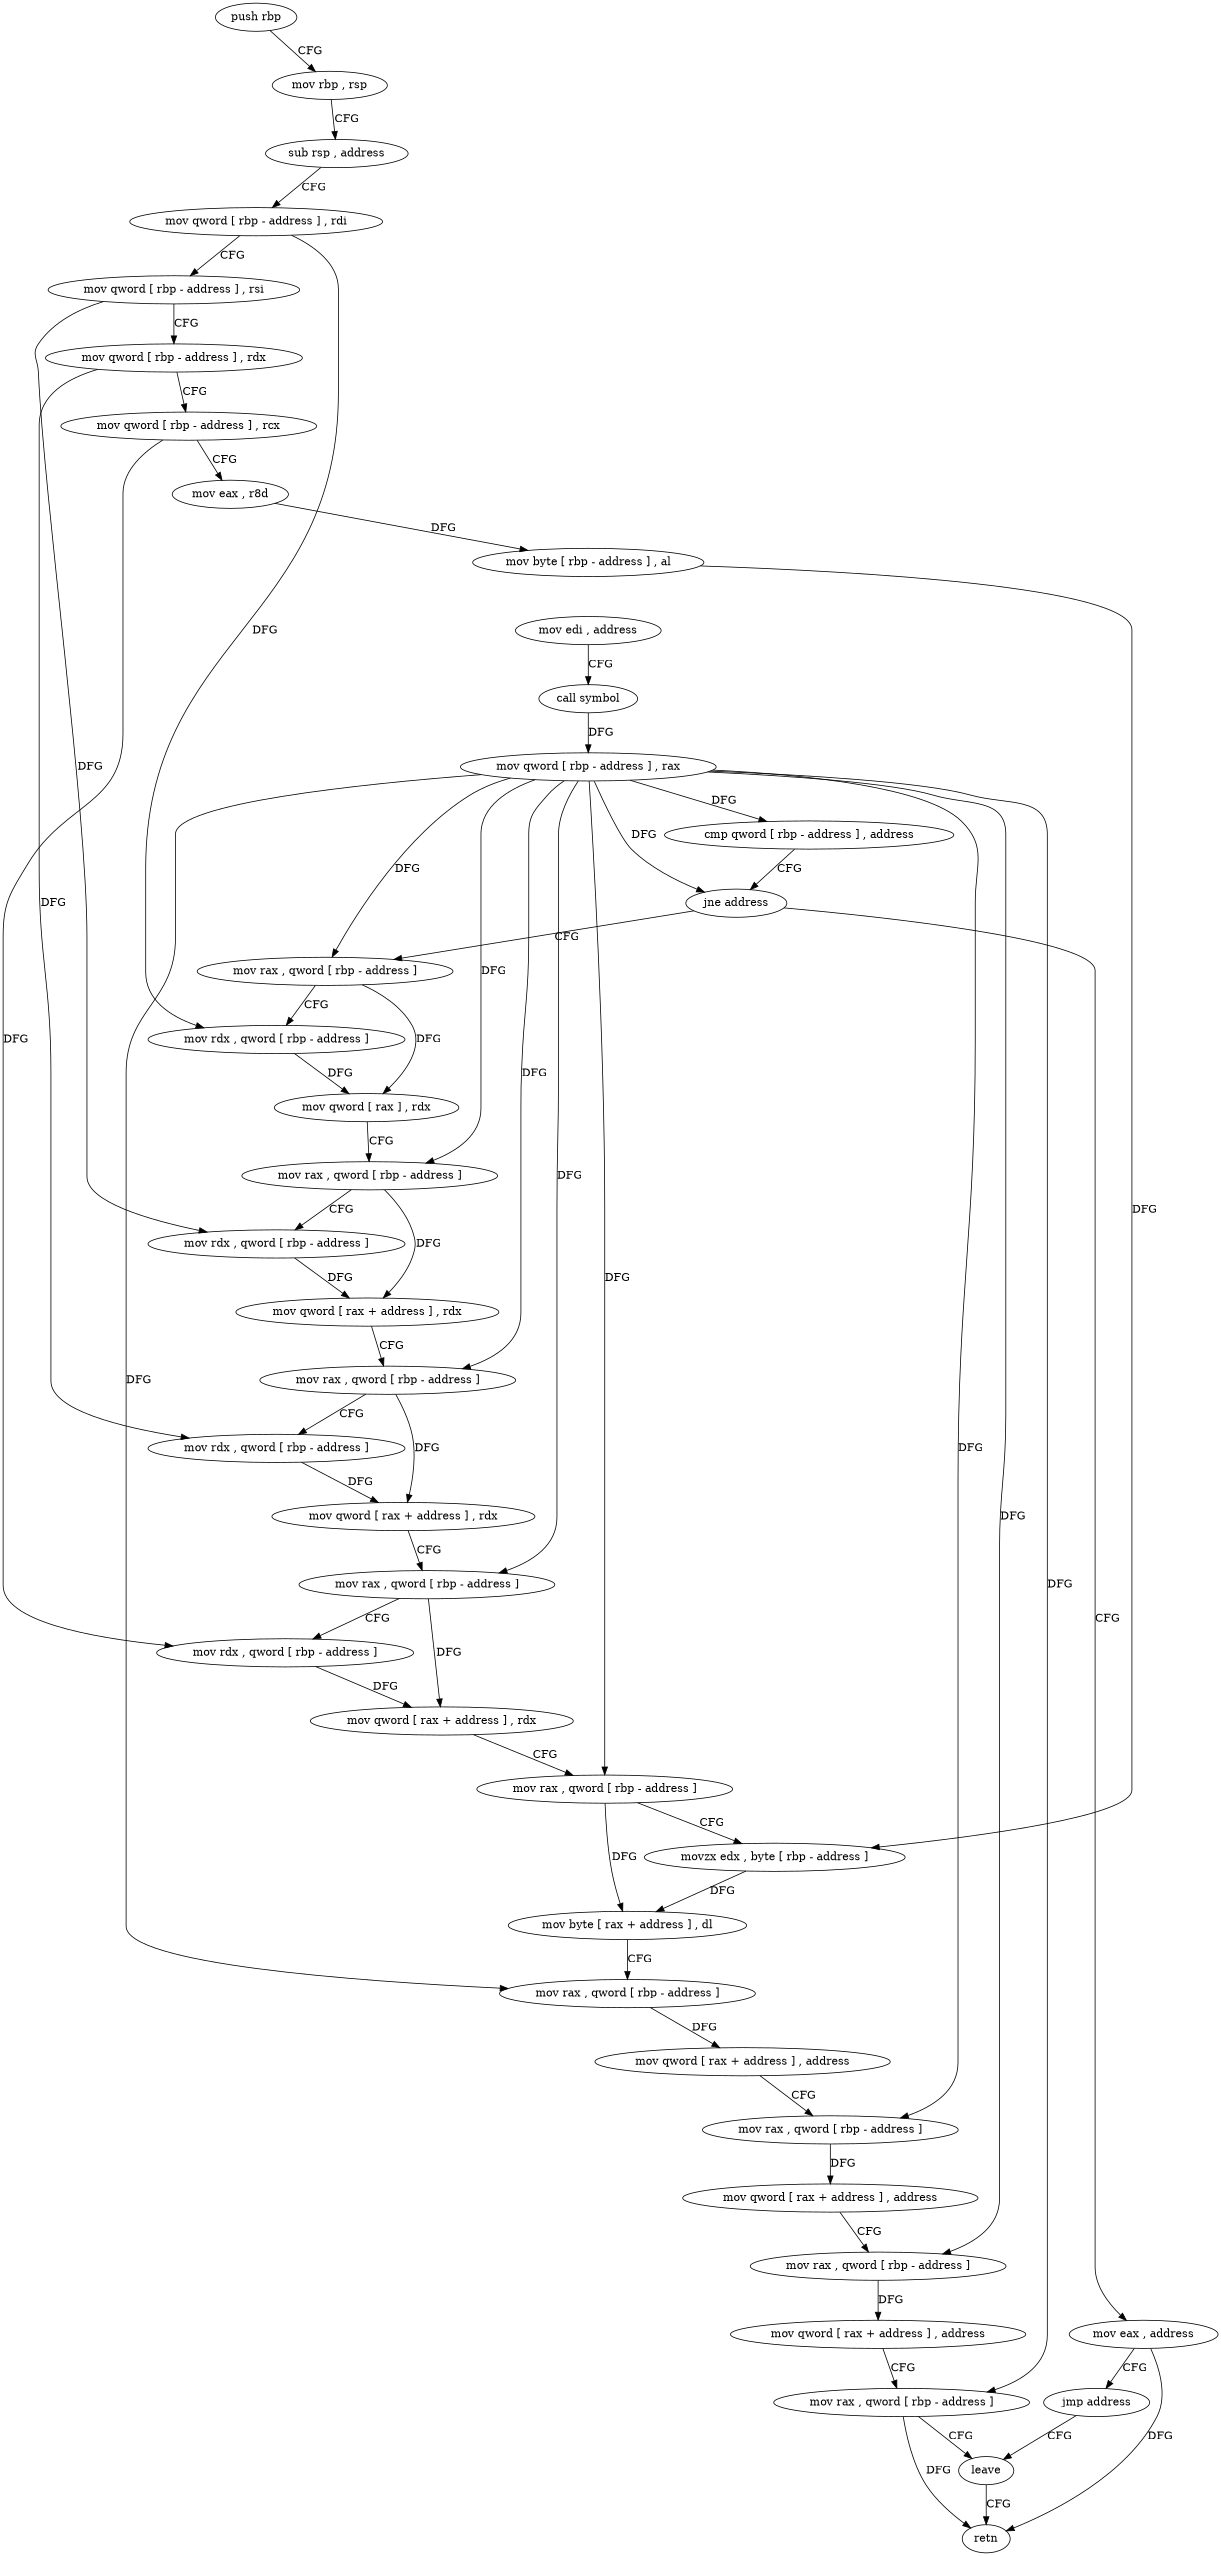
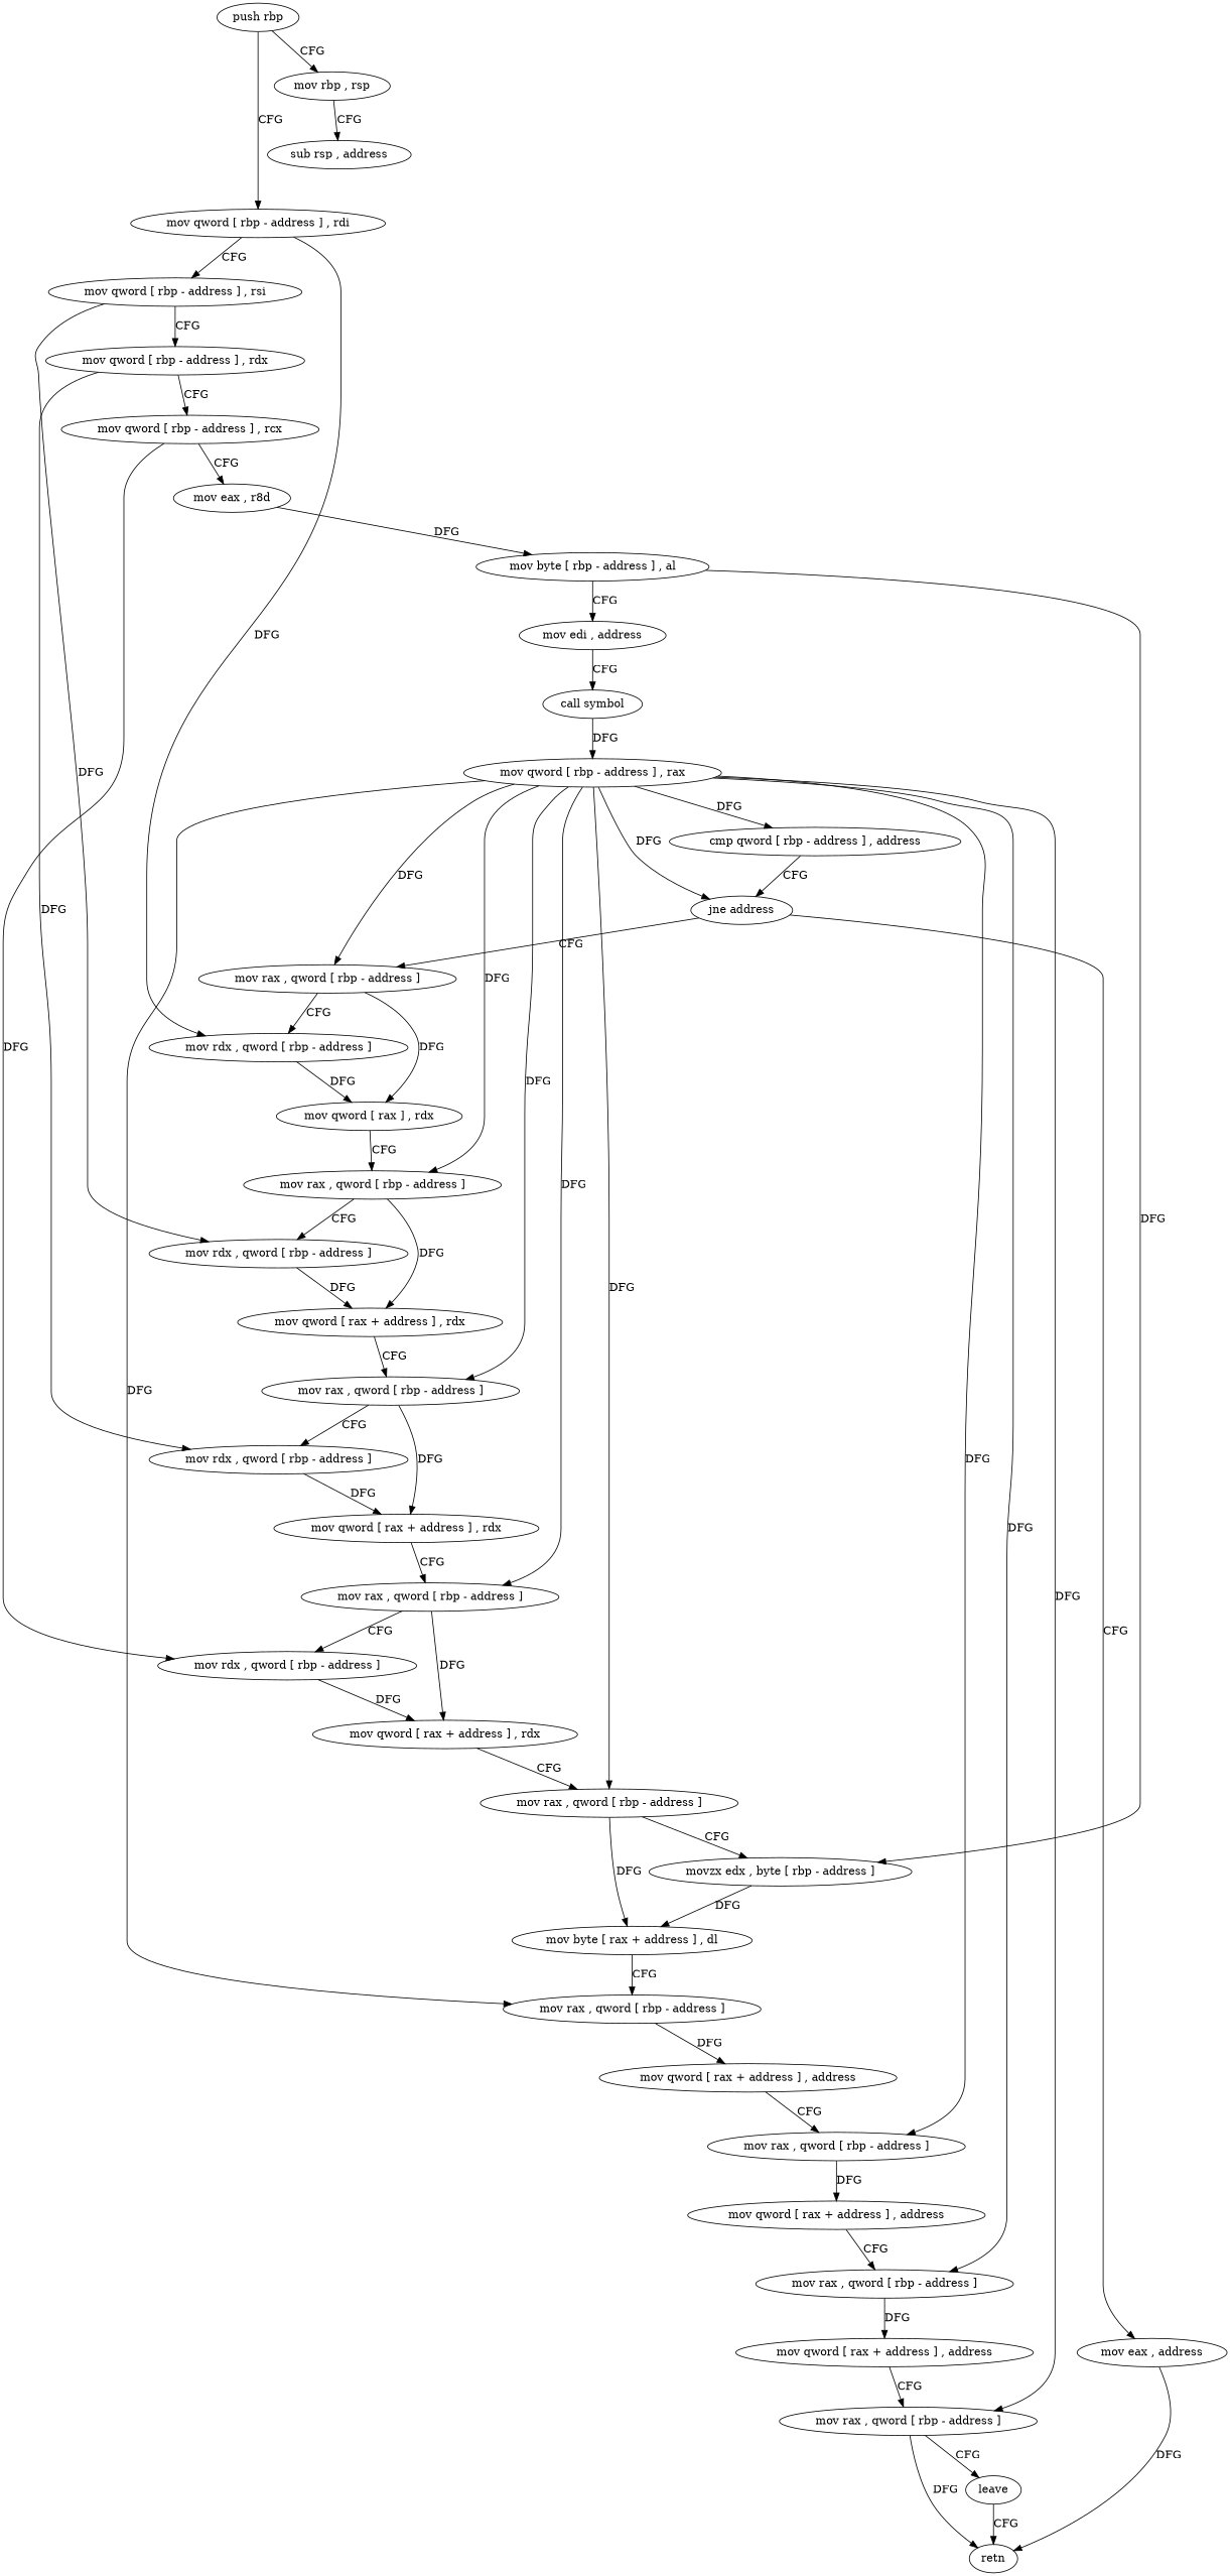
  digraph {
    n1 [label="push rbp"]
    n2 [label="mov rbp , rsp"]
    n3 [label="sub rsp , address"]
    n4 [label="mov qword [ rbp - address ] , rdi"]
    n5 [label="mov qword [ rbp - address ] , rsi"]
    n6 [label="mov rdx , qword [ rbp - address ]"]
    n7 [label="mov qword [ rbp - address ] , rdx"]
    n8 [label="mov rdx , qword [ rbp - address ]"]
    n9 [label="mov qword [ rax ] , rdx"]
    n10 [label="mov qword [ rbp - address ] , rcx"]
    n11 [label="mov rdx , qword [ rbp - address ]"]
    n12 [label="mov qword [ rax + address ] , rdx"]
    n13 [label="mov eax , r8d"]
    n14 [label="mov rdx , qword [ rbp - address ]"]
    n15 [label="mov qword [ rax + address ] , rdx"]
    n16 [label="mov byte [ rbp - address ] , al"]
    n17 [label="mov qword [ rax + address ] , rdx"]
    n18 [label="mov edi , address"]
    n19 [label="movzx edx , byte [ rbp - address ]"]
    n20 [label="call symbol"]
    n21 [label="mov byte [ rax + address ] , dl"]
    n22 [label="mov qword [ rbp - address ] , rax"]
    n23 [label="cmp qword [ rbp - address ] , address"]
    n24 [label="jne address"]
    n25 [label="mov rax , qword [ rbp - address ]"]
    n26 [label="mov rax , qword [ rbp - address ]"]
    n27 [label="mov rax , qword [ rbp - address ]"]
    n28 [label="mov rax , qword [ rbp - address ]"]
    n29 [label="mov rax , qword [ rbp - address ]"]
    n30 [label="mov rax , qword [ rbp - address ]"]
    n31 [label="mov rax , qword [ rbp - address ]"]
    n32 [label="mov rax , qword [ rbp - address ]"]
    n33 [label="mov rax , qword [ rbp - address ]"]
    n34 [label="mov eax , address"]
    n35 [label="mov qword [ rax + address ] , address"]
    n36 [label="mov qword [ rax + address ] , address"]
    n37 [label="mov qword [ rax + address ] , address"]
    n38 [label=retn]
    n39 [label=leave]
-   n40 [label="jmp address"]
    n1 -> n2 [label=CFG]
    n2 -> n3 [label=CFG]
-   n3 -> n4 [label=CFG]
+   n1 -> n4 [label=CFG]
    n4 -> n5 [label=CFG]
    n4 -> n6 [label=DFG]
    n5 -> n7 [label=CFG]
    n5 -> n8 [label=DFG]
    n6 -> n9 [label=DFG]
    n7 -> n10 [label=CFG]
    n7 -> n11 [label=DFG]
    n8 -> n12 [label=DFG]
    n9 -> n26 [label=CFG]
    n10 -> n13 [label=CFG]
    n10 -> n14 [label=DFG]
    n11 -> n15 [label=DFG]
    n12 -> n27 [label=CFG]
    n13 -> n16 [label=DFG]
    n14 -> n17 [label=DFG]
    n15 -> n28 [label=CFG]
+   n16 -> n18 [label=CFG]
    n16 -> n19 [label=DFG]
    n17 -> n29 [label=CFG]
    n18 -> n20 [label=CFG]
    n19 -> n21 [label=DFG]
    n20 -> n22 [label=DFG]
    n21 -> n30 [label=CFG]
    n22 -> n23 [label=DFG]
    n22 -> n24 [label=DFG]
    n22 -> n25 [label=DFG]
    n22 -> n26 [label=DFG]
    n22 -> n27 [label=DFG]
    n22 -> n28 [label=DFG]
    n22 -> n29 [label=DFG]
    n22 -> n30 [label=DFG]
    n22 -> n31 [label=DFG]
    n22 -> n32 [label=DFG]
    n22 -> n33 [label=DFG]
    n23 -> n24 [label=CFG]
    n24 -> n25 [label=CFG]
    n24 -> n34 [label=CFG]
    n25 -> n6 [label=CFG]
    n25 -> n9 [label=DFG]
    n26 -> n8 [label=CFG]
    n26 -> n12 [label=DFG]
    n27 -> n11 [label=CFG]
    n27 -> n15 [label=DFG]
    n28 -> n14 [label=CFG]
    n28 -> n17 [label=DFG]
    n29 -> n19 [label=CFG]
    n29 -> n21 [label=DFG]
    n30 -> n35 [label=DFG]
    n31 -> n36 [label=DFG]
    n32 -> n37 [label=DFG]
    n33 -> n38 [label=DFG]
    n33 -> n39 [label=CFG]
    n34 -> n38 [label=DFG]
-   n34 -> n40 [label=CFG]
    n35 -> n31 [label=CFG]
    n36 -> n32 [label=CFG]
    n37 -> n33 [label=CFG]
    n39 -> n38 [label=CFG]
-   n40 -> n39 [label=CFG]
  }
